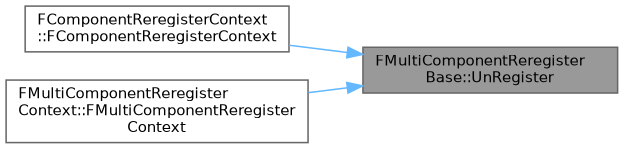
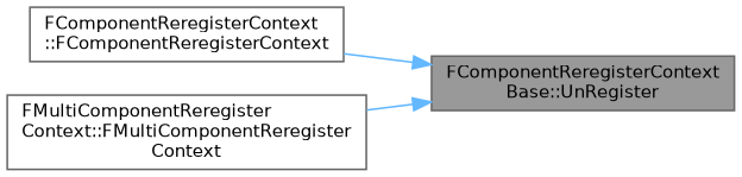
  digraph {
    rankdir=RL
    node [color=grey40 fillcolor=white fontname=Helvetica fontsize=10 shape=box style=filled]
    edge [color=steelblue1 dir=back fontname=Helvetica fontsize=10 labelfontname=Helvetica labelfontsize=10 style=solid]
-   n1 [color=gray40 fillcolor=grey60 fontcolor=black height=0.2 label="FMultiComponentReregister\lBase::UnRegister" width=0.4]
+   n1 [color=gray40 fillcolor=grey60 fontcolor=black height=0.2 label="FComponentReregisterContext\lBase::UnRegister" width=0.4]
    n2 [height=0.2 label="FComponentReregisterContext\l::FComponentReregisterContext" width=0.4]
    n3 [height=0.2 label="FMultiComponentReregister\lContext::FMultiComponentReregister\lContext" width=0.4]
    n1 -> n2
    n1 -> n3
  }
